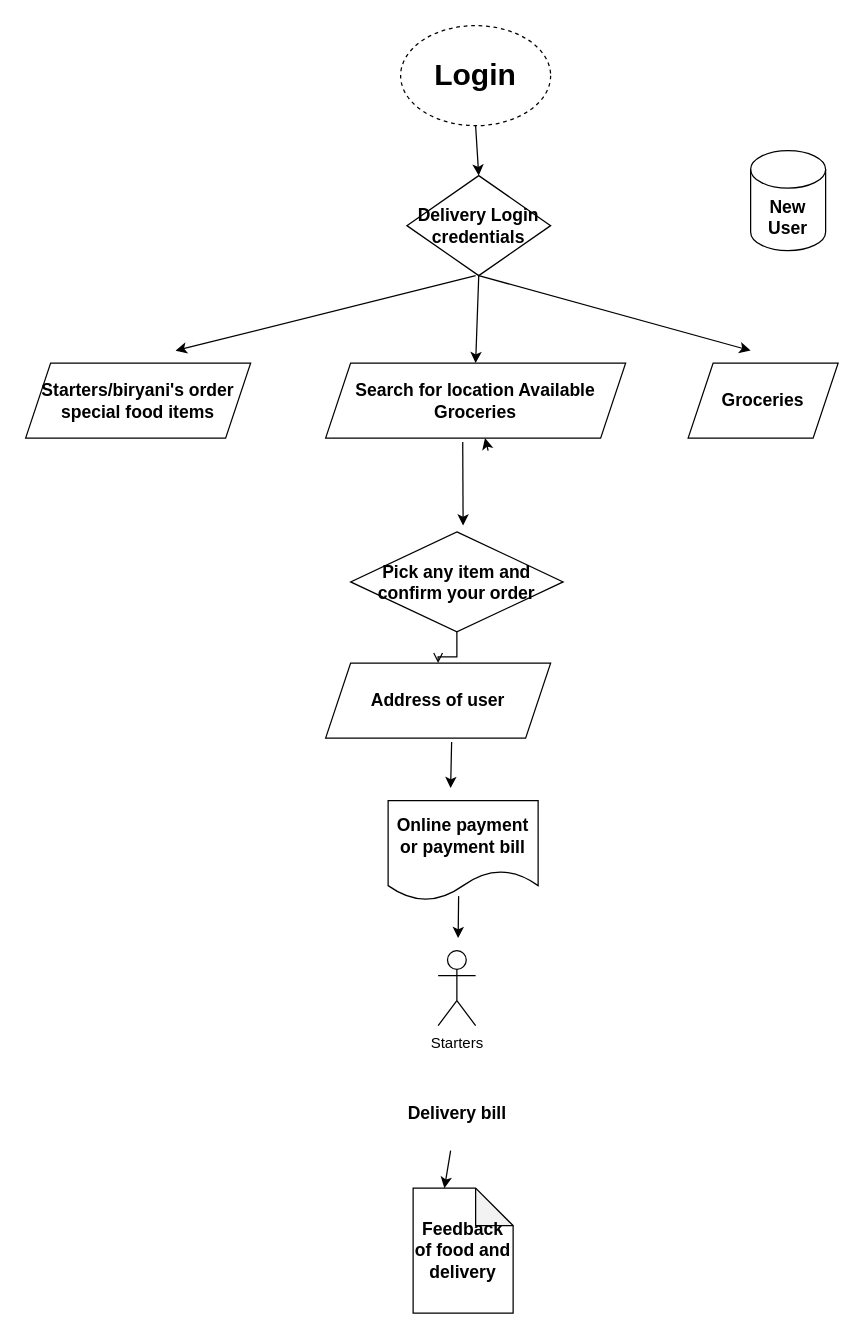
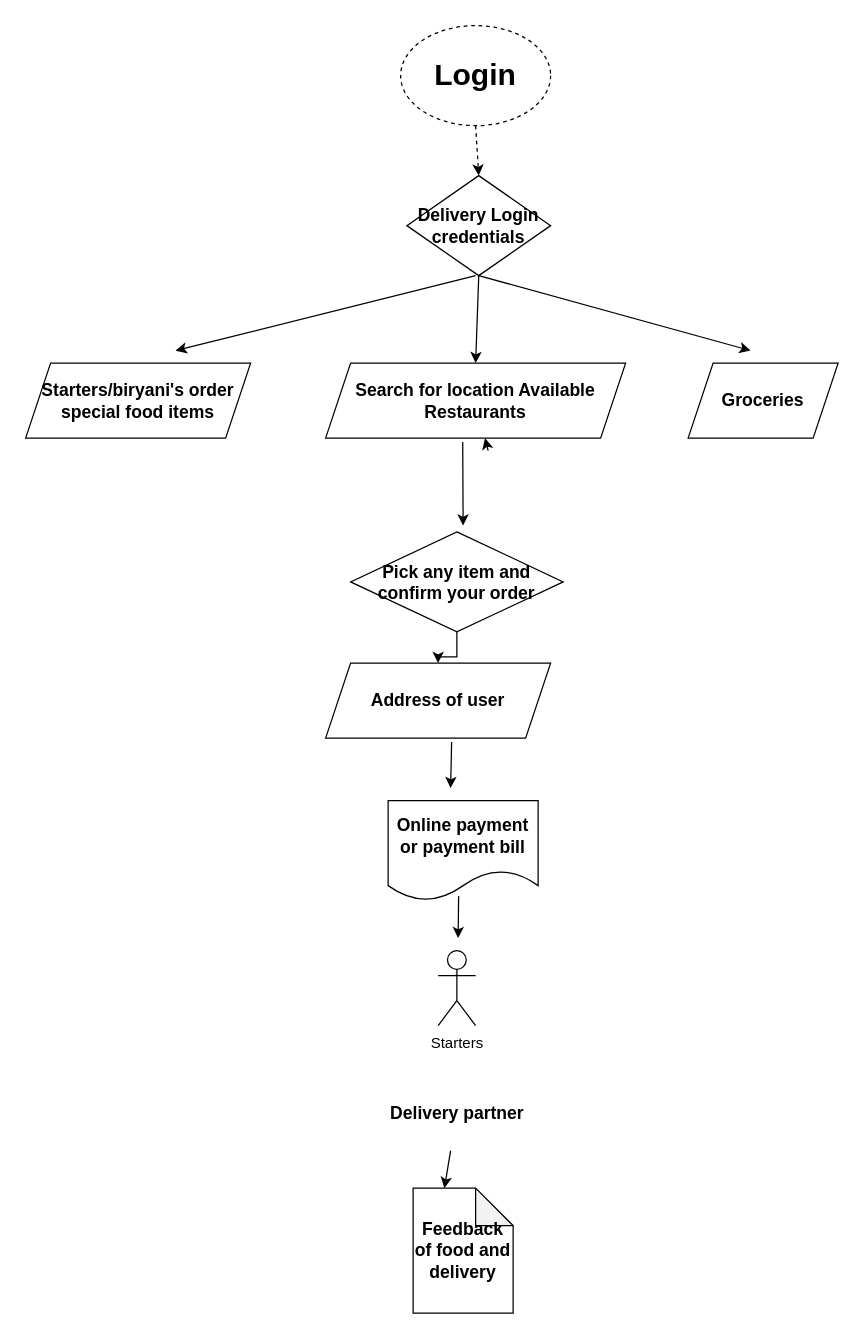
  <mxCell id="0" />
  <mxCell id="1" parent="0" />
  <mxCell id="2" value="&lt;h1&gt;Login&lt;/h1&gt;" style="ellipse;whiteSpace=wrap;html=1;dashed=1;" vertex="1" parent="1"><mxGeometry x="320" y="20" width="120" height="80" as="geometry" /></mxCell>
  <mxCell id="3" value="&lt;h3&gt;Groceries&lt;/h3&gt;" style="shape=parallelogram;perimeter=parallelogramPerimeter;whiteSpace=wrap;html=1;fixedSize=1;" vertex="1" parent="1"><mxGeometry x="550" y="290" width="120" height="60" as="geometry" /></mxCell>
  <mxCell id="4" value="&lt;h3&gt;Starters/biryani's order special food items&lt;/h3&gt;" style="shape=parallelogram;perimeter=parallelogramPerimeter;whiteSpace=wrap;html=1;fixedSize=1;" vertex="1" parent="1"><mxGeometry x="20" y="290" width="180" height="60" as="geometry" /></mxCell>
- <mxCell id="5" value="" style="edgeStyle=orthogonalEdgeStyle;rounded=0;orthogonalLoop=1;jettySize=auto;html=1;endArrow=open;" edge="1" parent="1" source="6" target="21"><mxGeometry relative="1" as="geometry" /></mxCell>
+ <mxCell id="5" value="" style="edgeStyle=orthogonalEdgeStyle;rounded=0;orthogonalLoop=1;jettySize=auto;html=1;" edge="1" parent="1" source="6" target="21"><mxGeometry relative="1" as="geometry" /></mxCell>
  <mxCell id="6" value="&lt;h3&gt;Pick any item and confirm your order&lt;/h3&gt;" style="rhombus;whiteSpace=wrap;html=1;" vertex="1" parent="1"><mxGeometry x="280" y="425" width="170" height="80" as="geometry" /></mxCell>
  <mxCell id="7" value="&lt;h3&gt;Online payment or payment bill&lt;/h3&gt;" style="shape=document;whiteSpace=wrap;html=1;boundedLbl=1;" vertex="1" parent="1"><mxGeometry x="310" y="640" width="120" height="80" as="geometry" /></mxCell>
  <mxCell id="8" value="Starters" style="shape=umlActor;verticalLabelPosition=bottom;verticalAlign=top;html=1;outlineConnect=0;" vertex="1" parent="1"><mxGeometry x="350" y="760" width="30" height="60" as="geometry" /></mxCell>
  <mxCell id="9" value="&lt;h3&gt;Feedback of food and delivery&lt;/h3&gt;" style="shape=note;whiteSpace=wrap;html=1;backgroundOutline=1;darkOpacity=0.05;" vertex="1" parent="1"><mxGeometry x="330" y="950" width="80" height="100" as="geometry" /></mxCell>
  <mxCell id="10" value="&lt;h3&gt;Delivery Login credentials&lt;/h3&gt;" style="rhombus;whiteSpace=wrap;html=1;" vertex="1" parent="1"><mxGeometry x="325" y="140" width="115" height="80" as="geometry" /></mxCell>
- <mxCell id="11" value="&lt;h3&gt;Delivery bill&lt;/h3&gt;" style="text;html=1;align=center;verticalAlign=middle;resizable=0;points=[];autosize=1;strokeColor=none;fillColor=none;" vertex="1" parent="1"><mxGeometry x="300" y="860" width="130" height="60" as="geometry" /></mxCell>
- <mxCell id="12" value="&lt;h3&gt;New User&lt;/h3&gt;" style="shape=cylinder3;whiteSpace=wrap;html=1;boundedLbl=1;backgroundOutline=1;size=15;" vertex="1" parent="1"><mxGeometry x="600" y="120" width="60" height="80" as="geometry" /></mxCell>
+ <mxCell id="11" value="&lt;h3&gt;Delivery partner&lt;/h3&gt;" style="text;html=1;align=center;verticalAlign=middle;resizable=0;points=[];autosize=1;strokeColor=none;fillColor=none;" vertex="1" parent="1"><mxGeometry x="300" y="860" width="130" height="60" as="geometry" /></mxCell>
  <mxCell id="13" value="" style="endArrow=classic;html=1;rounded=0;" edge="1" parent="1" source="15"><mxGeometry width="50" height="50" relative="1" as="geometry"><mxPoint x="390" y="360" as="sourcePoint" /><mxPoint x="440" y="310" as="targetPoint" /></mxGeometry></mxCell>
  <mxCell id="14" value="" style="endArrow=classic;html=1;rounded=0;" edge="1" parent="1" target="15"><mxGeometry width="50" height="50" relative="1" as="geometry"><mxPoint x="390" y="360" as="sourcePoint" /><mxPoint x="440" y="310" as="targetPoint" /></mxGeometry></mxCell>
- <mxCell id="15" value="&lt;h3&gt;Search for location Available Groceries&lt;/h3&gt;" style="shape=parallelogram;perimeter=parallelogramPerimeter;whiteSpace=wrap;html=1;fixedSize=1;" vertex="1" parent="1"><mxGeometry x="260" y="290" width="240" height="60" as="geometry" /></mxCell>
- <mxCell id="16" value="" style="endArrow=classic;html=1;rounded=0;entryX=0.5;entryY=0;entryDx=0;entryDy=0;exitX=0.5;exitY=1;exitDx=0;exitDy=0;" edge="1" parent="1" source="2" target="10"><mxGeometry width="50" height="50" relative="1" as="geometry"><mxPoint x="295" y="140" as="sourcePoint" /><mxPoint x="345" y="90" as="targetPoint" /></mxGeometry></mxCell>
+ <mxCell id="15" value="&lt;h3&gt;Search for location Available Restaurants&lt;/h3&gt;" style="shape=parallelogram;perimeter=parallelogramPerimeter;whiteSpace=wrap;html=1;fixedSize=1;" vertex="1" parent="1"><mxGeometry x="260" y="290" width="240" height="60" as="geometry" /></mxCell>
+ <mxCell id="16" value="" style="endArrow=classic;html=1;rounded=0;entryX=0.5;entryY=0;entryDx=0;entryDy=0;exitX=0.5;exitY=1;exitDx=0;exitDy=0;dashed=1;" edge="1" parent="1" source="2" target="10"><mxGeometry width="50" height="50" relative="1" as="geometry"><mxPoint x="295" y="140" as="sourcePoint" /><mxPoint x="345" y="90" as="targetPoint" /></mxGeometry></mxCell>
  <mxCell id="17" value="" style="endArrow=classic;html=1;rounded=0;entryX=0.5;entryY=0;entryDx=0;entryDy=0;exitX=0.5;exitY=1;exitDx=0;exitDy=0;" edge="1" parent="1" source="10" target="15"><mxGeometry width="50" height="50" relative="1" as="geometry"><mxPoint x="370" y="220" as="sourcePoint" /><mxPoint x="360" y="220" as="targetPoint" /></mxGeometry></mxCell>
  <mxCell id="18" value="" style="endArrow=classic;html=1;rounded=0;" edge="1" parent="1"><mxGeometry width="50" height="50" relative="1" as="geometry"><mxPoint x="380" y="220" as="sourcePoint" /><mxPoint x="140" y="280" as="targetPoint" /></mxGeometry></mxCell>
  <mxCell id="19" value="" style="endArrow=classic;html=1;rounded=0;exitX=0.5;exitY=1;exitDx=0;exitDy=0;" edge="1" parent="1" source="10"><mxGeometry width="50" height="50" relative="1" as="geometry"><mxPoint x="470" y="250" as="sourcePoint" /><mxPoint x="600" y="280" as="targetPoint" /></mxGeometry></mxCell>
  <mxCell id="20" value="" style="endArrow=classic;html=1;rounded=0;exitX=0.457;exitY=1.053;exitDx=0;exitDy=0;exitPerimeter=0;" edge="1" parent="1" source="15"><mxGeometry width="50" height="50" relative="1" as="geometry"><mxPoint x="230" y="470" as="sourcePoint" /><mxPoint x="370" y="420" as="targetPoint" /></mxGeometry></mxCell>
  <mxCell id="21" value="&lt;h3&gt;Address of user&lt;/h3&gt;" style="shape=parallelogram;perimeter=parallelogramPerimeter;whiteSpace=wrap;html=1;fixedSize=1;" vertex="1" parent="1"><mxGeometry x="260" y="530" width="180" height="60" as="geometry" /></mxCell>
  <mxCell id="22" value="" style="endArrow=classic;html=1;rounded=0;exitX=0.56;exitY=1.053;exitDx=0;exitDy=0;exitPerimeter=0;" edge="1" parent="1" source="21"><mxGeometry width="50" height="50" relative="1" as="geometry"><mxPoint x="280" y="650" as="sourcePoint" /><mxPoint x="360" y="630" as="targetPoint" /></mxGeometry></mxCell>
  <mxCell id="23" value="" style="endArrow=classic;html=1;rounded=0;exitX=0.47;exitY=0.955;exitDx=0;exitDy=0;exitPerimeter=0;" edge="1" parent="1" source="7"><mxGeometry width="50" height="50" relative="1" as="geometry"><mxPoint x="390" y="770" as="sourcePoint" /><mxPoint x="366" y="750" as="targetPoint" /></mxGeometry></mxCell>
  <mxCell id="24" value="" style="endArrow=classic;html=1;rounded=0;entryX=0;entryY=0;entryDx=25;entryDy=0;entryPerimeter=0;" edge="1" parent="1" source="11" target="9"><mxGeometry width="50" height="50" relative="1" as="geometry"><mxPoint x="290" y="950" as="sourcePoint" /><mxPoint x="340" y="900" as="targetPoint" /></mxGeometry></mxCell>
